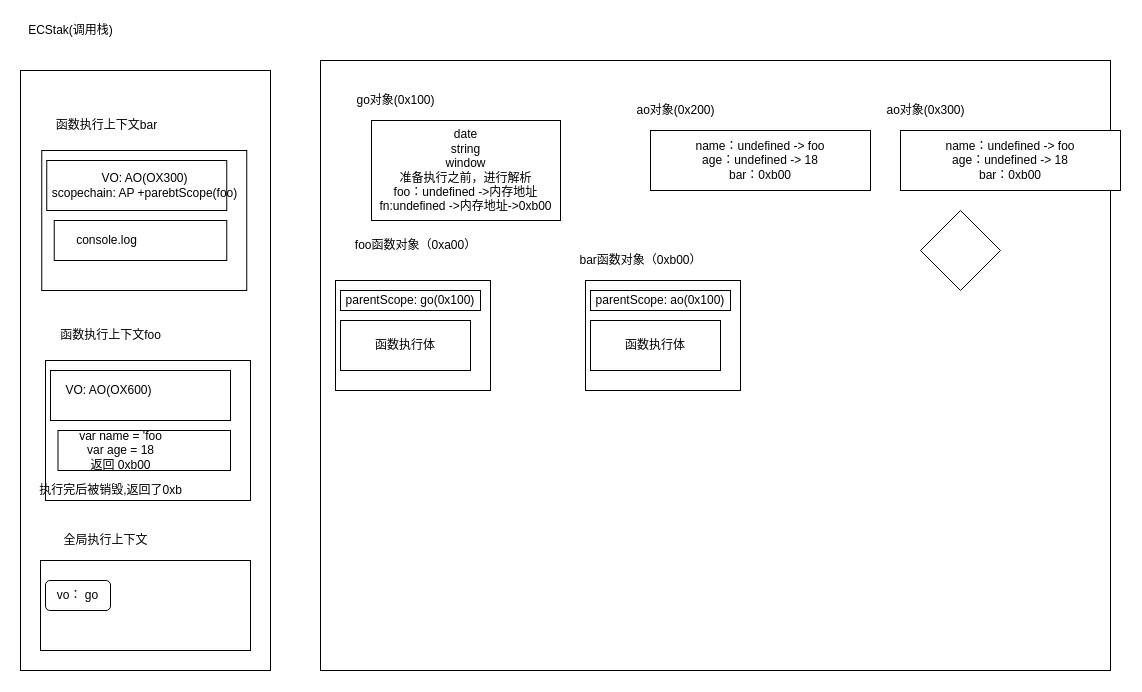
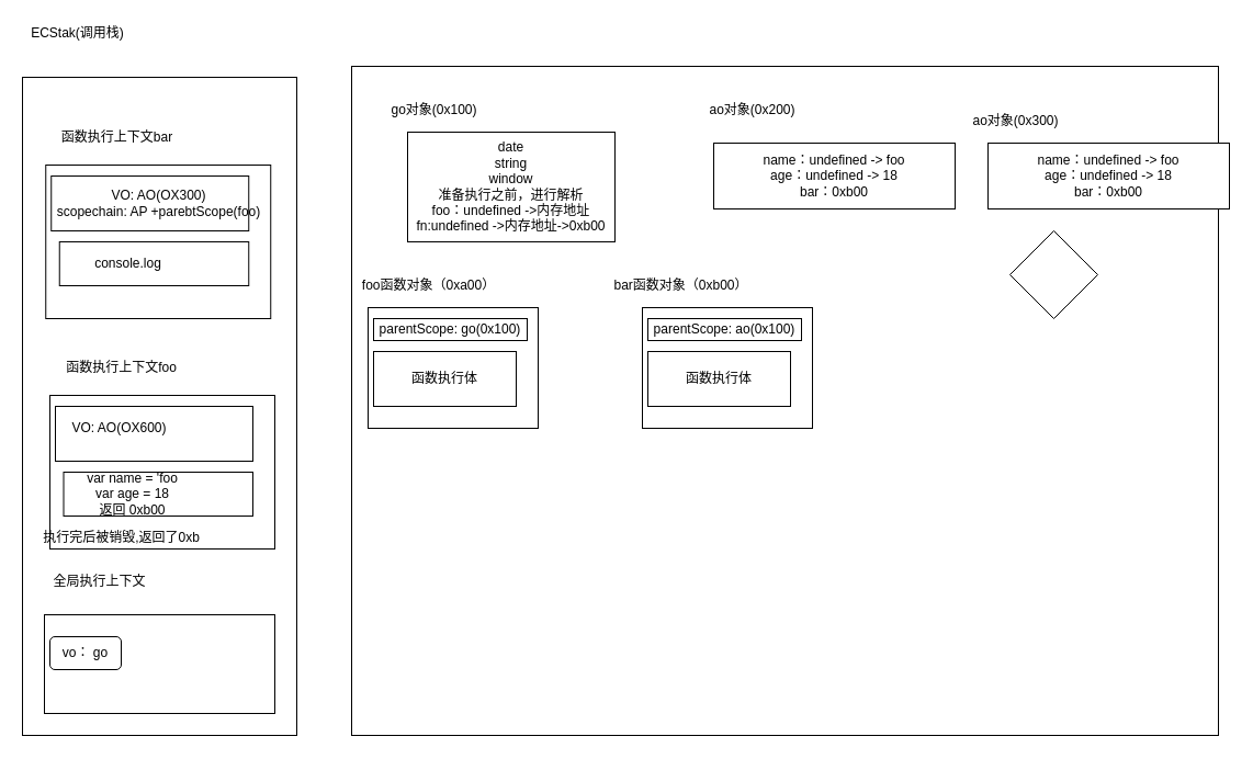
  <mxCell id="0" />
  <mxCell id="1" parent="0" />
  <mxCell id="2" value="" style="whiteSpace=wrap;html=1;" parent="1" vertex="1"><mxGeometry x="320" y="60" width="790" height="610" as="geometry" /></mxCell>
  <mxCell id="3" value="date&lt;br&gt;string&lt;br&gt;window&lt;br&gt;准备执行之前，进行解析&lt;br&gt;foo：undefined&amp;nbsp;-&amp;gt;内存地址&lt;br&gt;fn:undefined&amp;nbsp;-&amp;gt;内存地址-&amp;gt;0xb00" style="whiteSpace=wrap;html=1;" parent="1" vertex="1"><mxGeometry x="371" y="120" width="189" height="100" as="geometry" /></mxCell>
  <mxCell id="4" value="go对象(0x100)" style="text;html=1;align=center;verticalAlign=middle;resizable=0;points=[];autosize=1;strokeColor=none;" parent="1" vertex="1"><mxGeometry x="350" y="90" width="90" height="20" as="geometry" /></mxCell>
  <mxCell id="5" value="" style="whiteSpace=wrap;html=1;" parent="1" vertex="1"><mxGeometry x="20" y="70" width="250" height="600" as="geometry" /></mxCell>
  <mxCell id="6" value="ECStak(调用栈)" style="text;html=1;align=center;verticalAlign=middle;resizable=0;points=[];autosize=1;strokeColor=none;" parent="1" vertex="1"><mxGeometry x="20" y="20" width="100" height="20" as="geometry" /></mxCell>
  <mxCell id="7" value="" style="whiteSpace=wrap;html=1;" parent="1" vertex="1"><mxGeometry x="40" y="560" width="210" height="90" as="geometry" /></mxCell>
- <mxCell id="8" value="全局执行上下文" style="text;html=1;align=center;verticalAlign=middle;resizable=0;points=[];autosize=1;strokeColor=none;" parent="1" vertex="1"><mxGeometry x="55" y="530" width="100" height="20" as="geometry" /></mxCell>
+ <mxCell id="8" value="全局执行上下文" style="text;html=1;align=center;verticalAlign=middle;resizable=0;points=[];autosize=1;strokeColor=none;" parent="1" vertex="1"><mxGeometry x="40" y="520" width="100" height="20" as="geometry" /></mxCell>
  <mxCell id="9" value="vo： go" style="whiteSpace=wrap;html=1;rounded=1;" parent="1" vertex="1"><mxGeometry x="45" y="580" width="65" height="30" as="geometry" /></mxCell>
  <mxCell id="10" value="" style="rhombus;whiteSpace=wrap;html=1;" parent="1" vertex="1"><mxGeometry x="920" y="210" width="80" height="80" as="geometry" /></mxCell>
- <mxCell id="11" value="foo函数对象（0xa00）" style="text;html=1;align=center;verticalAlign=middle;resizable=0;points=[];autosize=1;strokeColor=none;" parent="1" vertex="1"><mxGeometry x="345" y="235" width="140" height="20" as="geometry" /></mxCell>
+ <mxCell id="11" value="foo函数对象（0xa00）" style="text;html=1;align=center;verticalAlign=middle;resizable=0;points=[];autosize=1;strokeColor=none;" parent="1" vertex="1"><mxGeometry x="320" y="250" width="140" height="20" as="geometry" /></mxCell>
  <mxCell id="12" value="" style="whiteSpace=wrap;html=1;" parent="1" vertex="1"><mxGeometry x="335" y="280" width="155" height="110" as="geometry" /></mxCell>
  <mxCell id="13" value="parentScope: go(0x100)&lt;span style=&quot;color: rgba(0 , 0 , 0 , 0) ; font-family: monospace ; font-size: 0px&quot;&gt;%3CmxGraphModel%3E%3Croot%3E%3CmxCell%20id%3D%220%22%2F%3E%3CmxCell%20id%3D%221%22%20parent%3D%220%22%2F%3E%3CmxCell%20id%3D%222%22%20value%3D%22%22%20style%3D%22whiteSpace%3Dwrap%3Bhtml%3D1%3B%22%20vertex%3D%221%22%20parent%3D%221%22%3E%3CmxGeometry%20x%3D%22590%22%20y%3D%22170%22%20width%3D%22120%22%20height%3D%2260%22%20as%3D%22geometry%22%2F%3E%3C%2FmxCell%3E%3CmxCell%20id%3D%223%22%20value%3D%22go%E5%AF%B9%E8%B1%A1%22%20style%3D%22text%3Bhtml%3D1%3Balign%3Dcenter%3BverticalAlign%3Dmiddle%3Bresizable%3D0%3Bpoints%3D%5B%5D%3Bautosize%3D1%3BstrokeColor%3Dnone%3B%22%20vertex%3D%221%22%20parent%3D%221%22%3E%3CmxGeometry%20x%3D%22440%22%20y%3D%22200%22%20width%3D%2250%22%20height%3D%2220%22%20as%3D%22geometry%22%2F%3E%3C%2FmxCell%3E%3C%2Froot%3E%3C%2FmxGraphModel%3E：go&lt;/span&gt;" style="whiteSpace=wrap;html=1;" parent="1" vertex="1"><mxGeometry x="340" y="290" width="140" height="20" as="geometry" /></mxCell>
  <mxCell id="14" value="函数执行体" style="whiteSpace=wrap;html=1;" parent="1" vertex="1"><mxGeometry x="340" y="320" width="130" height="50" as="geometry" /></mxCell>
  <mxCell id="15" value="" style="whiteSpace=wrap;html=1;" parent="1" vertex="1"><mxGeometry x="45" y="360" width="205" height="140" as="geometry" /></mxCell>
  <mxCell id="16" value="函数执行上下文foo" style="text;html=1;align=center;verticalAlign=middle;resizable=0;points=[];autosize=1;strokeColor=none;" parent="1" vertex="1"><mxGeometry x="50" y="325" width="120" height="20" as="geometry" /></mxCell>
  <mxCell id="17" value="name：undefined -&amp;gt; foo&lt;br&gt;age：undefined -&amp;gt; 18&lt;br&gt;bar：&lt;span&gt;0xb00&lt;/span&gt;" style="whiteSpace=wrap;html=1;" parent="1" vertex="1"><mxGeometry x="650" y="130" width="220" height="60" as="geometry" /></mxCell>
- <mxCell id="18" value="ao对象(0x200)" style="text;html=1;align=center;verticalAlign=middle;resizable=0;points=[];autosize=1;strokeColor=none;" parent="1" vertex="1"><mxGeometry x="630" y="100" width="90" height="20" as="geometry" /></mxCell>
+ <mxCell id="18" value="ao对象(0x200)" style="text;html=1;align=center;verticalAlign=middle;resizable=0;points=[];autosize=1;strokeColor=none;" parent="1" vertex="1"><mxGeometry x="640" y="90" width="90" height="20" as="geometry" /></mxCell>
  <mxCell id="19" value="Text" style="text;html=1;align=center;verticalAlign=middle;resizable=0;points=[];autosize=1;strokeColor=none;" parent="1" vertex="1"><mxGeometry x="57.5" y="370" width="40" height="20" as="geometry" /></mxCell>
  <mxCell id="20" value="" style="whiteSpace=wrap;html=1;" parent="1" vertex="1"><mxGeometry x="50" y="370" width="180" height="50" as="geometry" /></mxCell>
  <mxCell id="21" value="VO: AO(OX600)" style="text;html=1;align=center;verticalAlign=middle;resizable=0;points=[];autosize=1;strokeColor=none;" parent="1" vertex="1"><mxGeometry x="57.5" y="380" width="100" height="20" as="geometry" /></mxCell>
  <mxCell id="22" value="" style="whiteSpace=wrap;html=1;" parent="1" vertex="1"><mxGeometry x="57.5" y="430" width="172.5" height="40" as="geometry" /></mxCell>
  <mxCell id="23" value="var name = 'foo&lt;br&gt;var age = 18&lt;br&gt;返回 0xb00" style="text;html=1;align=center;verticalAlign=middle;resizable=0;points=[];autosize=1;strokeColor=none;" parent="1" vertex="1"><mxGeometry x="70" y="425" width="100" height="50" as="geometry" /></mxCell>
  <mxCell id="24" value="执行完后被销毁,返回了0xb" style="text;html=1;align=center;verticalAlign=middle;resizable=0;points=[];autosize=1;strokeColor=none;" parent="1" vertex="1"><mxGeometry x="30" y="480" width="160" height="20" as="geometry" /></mxCell>
- <mxCell id="25" value="bar函数对象（0xb00）" style="text;html=1;align=center;verticalAlign=middle;resizable=0;points=[];autosize=1;strokeColor=none;" vertex="1" parent="1"><mxGeometry x="570" y="250" width="140" height="20" as="geometry" /></mxCell>
+ <mxCell id="25" value="bar函数对象（0xb00）" style="text;html=1;align=center;verticalAlign=middle;resizable=0;points=[];autosize=1;strokeColor=none;" vertex="1" parent="1"><mxGeometry x="550" y="250" width="140" height="20" as="geometry" /></mxCell>
  <mxCell id="26" value="" style="whiteSpace=wrap;html=1;" vertex="1" parent="1"><mxGeometry x="585" y="280" width="155" height="110" as="geometry" /></mxCell>
  <mxCell id="27" value="parentScope: ao(0x100)&lt;span style=&quot;color: rgba(0 , 0 , 0 , 0) ; font-family: monospace ; font-size: 0px&quot;&gt;%3CmxGraphModel%3E%3Croot%3E%3CmxCell%20id%3D%220%22%2F%3E%3CmxCell%20id%3D%221%22%20parent%3D%220%22%2F%3E%3CmxCell%20id%3D%222%22%20value%3D%22%22%20style%3D%22whiteSpace%3Dwrap%3Bhtml%3D1%3B%22%20vertex%3D%221%22%20parent%3D%221%22%3E%3CmxGeometry%20x%3D%22590%22%20y%3D%22170%22%20width%3D%22120%22%20height%3D%2260%22%20as%3D%22geometry%22%2F%3E%3C%2FmxCell%3E%3CmxCell%20id%3D%223%22%20value%3D%22go%E5%AF%B9%E8%B1%A1%22%20style%3D%22text%3Bhtml%3D1%3Balign%3Dcenter%3BverticalAlign%3Dmiddle%3Bresizable%3D0%3Bpoints%3D%5B%5D%3Bautosize%3D1%3BstrokeColor%3Dnone%3B%22%20vertex%3D%221%22%20parent%3D%221%22%3E%3CmxGeometry%20x%3D%22440%22%20y%3D%22200%22%20width%3D%2250%22%20height%3D%2220%22%20as%3D%22geometry%22%2F%3E%3C%2FmxCell%3E%3C%2Froot%3E%3C%2FmxGraphModel%3E：go&lt;/span&gt;" style="whiteSpace=wrap;html=1;" vertex="1" parent="1"><mxGeometry x="590" y="290" width="140" height="20" as="geometry" /></mxCell>
  <mxCell id="28" value="函数执行体" style="whiteSpace=wrap;html=1;" vertex="1" parent="1"><mxGeometry x="590" y="320" width="130" height="50" as="geometry" /></mxCell>
  <mxCell id="29" value="" style="whiteSpace=wrap;html=1;" vertex="1" parent="1"><mxGeometry x="41.25" y="150" width="205" height="140" as="geometry" /></mxCell>
  <mxCell id="30" value="函数执行上下文bar" style="text;html=1;align=center;verticalAlign=middle;resizable=0;points=[];autosize=1;strokeColor=none;" vertex="1" parent="1"><mxGeometry x="46.25" y="115" width="120" height="20" as="geometry" /></mxCell>
  <mxCell id="31" value="Text" style="text;html=1;align=center;verticalAlign=middle;resizable=0;points=[];autosize=1;strokeColor=none;" vertex="1" parent="1"><mxGeometry x="53.75" y="160" width="40" height="20" as="geometry" /></mxCell>
  <mxCell id="32" value="" style="whiteSpace=wrap;html=1;" vertex="1" parent="1"><mxGeometry x="46.25" y="160" width="180" height="50" as="geometry" /></mxCell>
  <mxCell id="33" value="VO: AO(OX300)&lt;br&gt;scopechain: AP +parebtScope(foo)" style="text;html=1;align=center;verticalAlign=middle;resizable=0;points=[];autosize=1;strokeColor=none;" vertex="1" parent="1"><mxGeometry x="43.75" y="170" width="200" height="30" as="geometry" /></mxCell>
  <mxCell id="34" value="" style="whiteSpace=wrap;html=1;" vertex="1" parent="1"><mxGeometry x="53.75" y="220" width="172.5" height="40" as="geometry" /></mxCell>
- <mxCell id="35" value="console.log" style="text;html=1;align=center;verticalAlign=middle;resizable=0;points=[];autosize=1;strokeColor=none;" vertex="1" parent="1"><mxGeometry x="66.25" y="230" width="80" height="20" as="geometry" /></mxCell>
+ <mxCell id="35" value="console.log" style="text;html=1;align=center;verticalAlign=middle;resizable=0;points=[];autosize=1;strokeColor=none;" vertex="1" parent="1"><mxGeometry x="76.25" y="230" width="80" height="20" as="geometry" /></mxCell>
  <mxCell id="36" value="name：undefined -&amp;gt; foo&lt;br&gt;age：undefined -&amp;gt; 18&lt;br&gt;bar：&lt;span&gt;0xb00&lt;/span&gt;" style="whiteSpace=wrap;html=1;" vertex="1" parent="1"><mxGeometry x="900" y="130" width="220" height="60" as="geometry" /></mxCell>
  <mxCell id="37" value="ao对象(0x300)" style="text;html=1;align=center;verticalAlign=middle;resizable=0;points=[];autosize=1;strokeColor=none;" vertex="1" parent="1"><mxGeometry x="880" y="100" width="90" height="20" as="geometry" /></mxCell>
